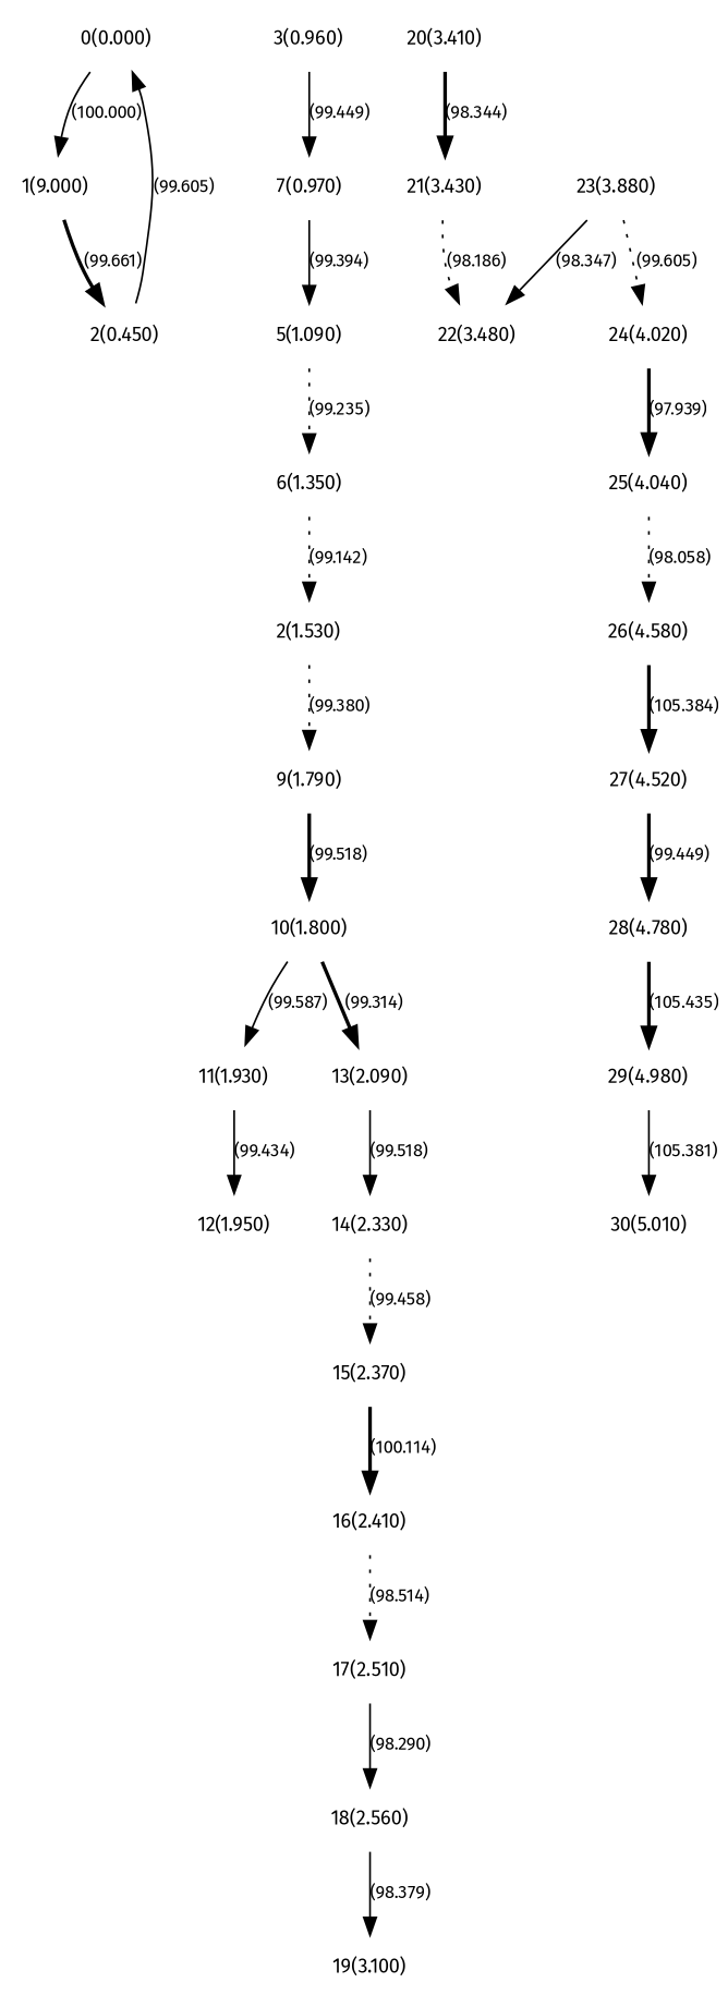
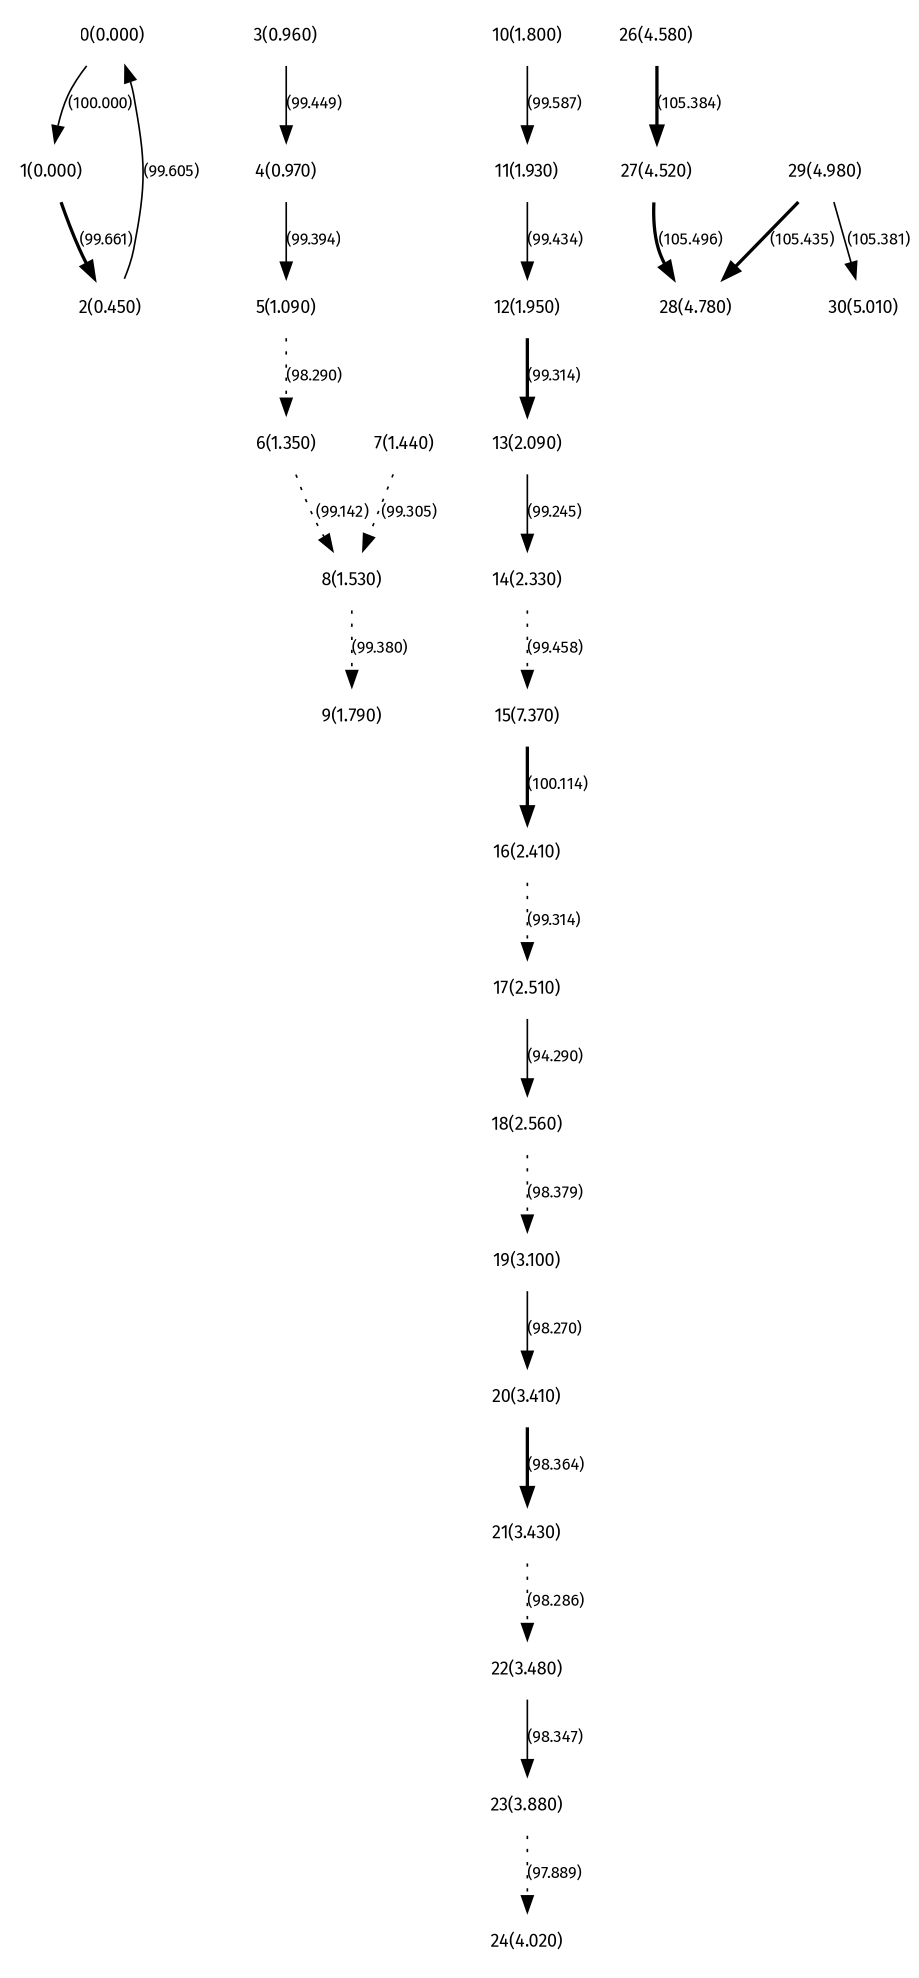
  digraph {
    fontname="Fira Sans"
    rankdir=TB
    node [color=gray40 fontname="Fira Sans" fontsize=11 shape=plaintext]
    edge [fontname="Fira Sans" fontsize=10 style=solid]
    n1 [color=black label="0(0.000)"]
-   n2 [color=black label="1(9.000)"]
+   n2 [color=black label="1(0.000)"]
    n3 [color=red label="2(0.450)"]
    n4 [color=red label="3(0.960)"]
-   n5 [label="7(0.970)"]
+   n5 [label="4(0.970)"]
    n6 [color=darkgreen label="5(1.090)"]
    n7 [color=red label="6(1.350)"]
-   n8 [color=red label="2(1.530)"]
+   n8 [color=red label="8(1.530)"]
+   n9 [color=black label="7(1.440)"]
    n10 [label="9(1.790)"]
    n11 [label="10(1.800)"]
    n12 [color=black label="11(1.930)"]
    n13 [label="12(1.950)"]
    n14 [color=darkgreen label="13(2.090)"]
    n15 [color=black label="14(2.330)"]
-   n16 [color=black label="15(2.370)"]
+   n16 [color=black label="15(7.370)"]
    n17 [label="16(2.410)"]
    n18 [color=darkgreen label="17(2.510)"]
    n19 [color=black label="18(2.560)"]
    n20 [label="19(3.100)"]
    n21 [color=black label="20(3.410)"]
    n22 [label="21(3.430)"]
    n23 [color=darkgreen label="22(3.480)"]
    n24 [color=darkgreen label="23(3.880)"]
    n25 [color=darkgreen label="24(4.020)"]
-   n26 [label="25(4.040)"]
    n27 [color=red label="26(4.580)"]
    n28 [label="27(4.520)"]
    n29 [color=darkgreen label="28(4.780)"]
    n30 [color=darkgreen label="29(4.980)"]
    n31 [color=darkgreen label="30(5.010)"]
    n1 -> n2 [label="(100.000)"]
    n2 -> n3 [label="(99.661)" style=bold]
    n3 -> n1 [label="(99.605)"]
    n4 -> n5 [label="(99.449)"]
    n5 -> n6 [label="(99.394)"]
-   n6 -> n7 [label="(99.235)" style=dotted]
+   n6 -> n7 [label="(98.290)" style=dotted]
    n7 -> n8 [label="(99.142)" style=dotted]
    n8 -> n10 [label="(99.380)" style=dotted]
-   n10 -> n11 [label="(99.518)" style=bold]
+   n9 -> n8 [label="(99.305)" style=dotted]
    n11 -> n12 [label="(99.587)"]
    n12 -> n13 [label="(99.434)"]
-   n11 -> n14 [label="(99.314)" style=bold]
-   n14 -> n15 [label="(99.518)"]
+   n13 -> n14 [label="(99.314)" style=bold]
+   n14 -> n15 [label="(99.245)"]
    n15 -> n16 [label="(99.458)" style=dotted]
    n16 -> n17 [label="(100.114)" style=bold]
-   n17 -> n18 [label="(98.514)" style=dotted]
-   n18 -> n19 [label="(98.290)"]
-   n19 -> n20 [label="(98.379)"]
-   n21 -> n22 [label="(98.344)" style=bold]
-   n22 -> n23 [label="(98.186)" style=dotted]
-   n24 -> n23 [label="(98.347)"]
-   n24 -> n25 [label="(99.605)" style=dotted]
-   n25 -> n26 [label="(97.939)" style=bold]
-   n26 -> n27 [label="(98.058)" style=dotted]
+   n17 -> n18 [label="(99.314)" style=dotted]
+   n18 -> n19 [label="(94.290)"]
+   n19 -> n20 [label="(98.379)" style=dotted]
+   n20 -> n21 [label="(98.270)"]
+   n21 -> n22 [label="(98.364)" style=bold]
+   n22 -> n23 [label="(98.286)" style=dotted]
+   n23 -> n24 [label="(98.347)"]
+   n24 -> n25 [label="(97.889)" style=dotted]
    n27 -> n28 [label="(105.384)" style=bold]
-   n28 -> n29 [label="(99.449)" style=bold]
-   n29 -> n30 [label="(105.435)" style=bold]
+   n28 -> n29 [label="(105.496)" style=bold]
+   n30 -> n29 [label="(105.435)" style=bold]
    n30 -> n31 [label="(105.381)"]
  }
